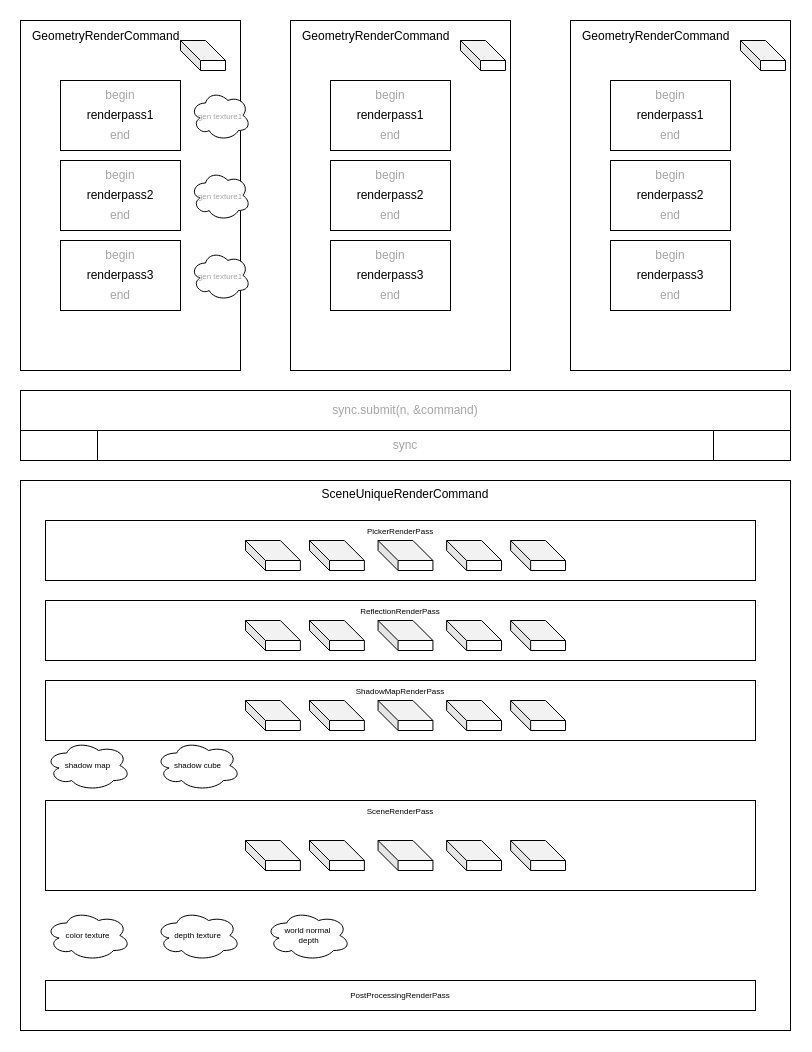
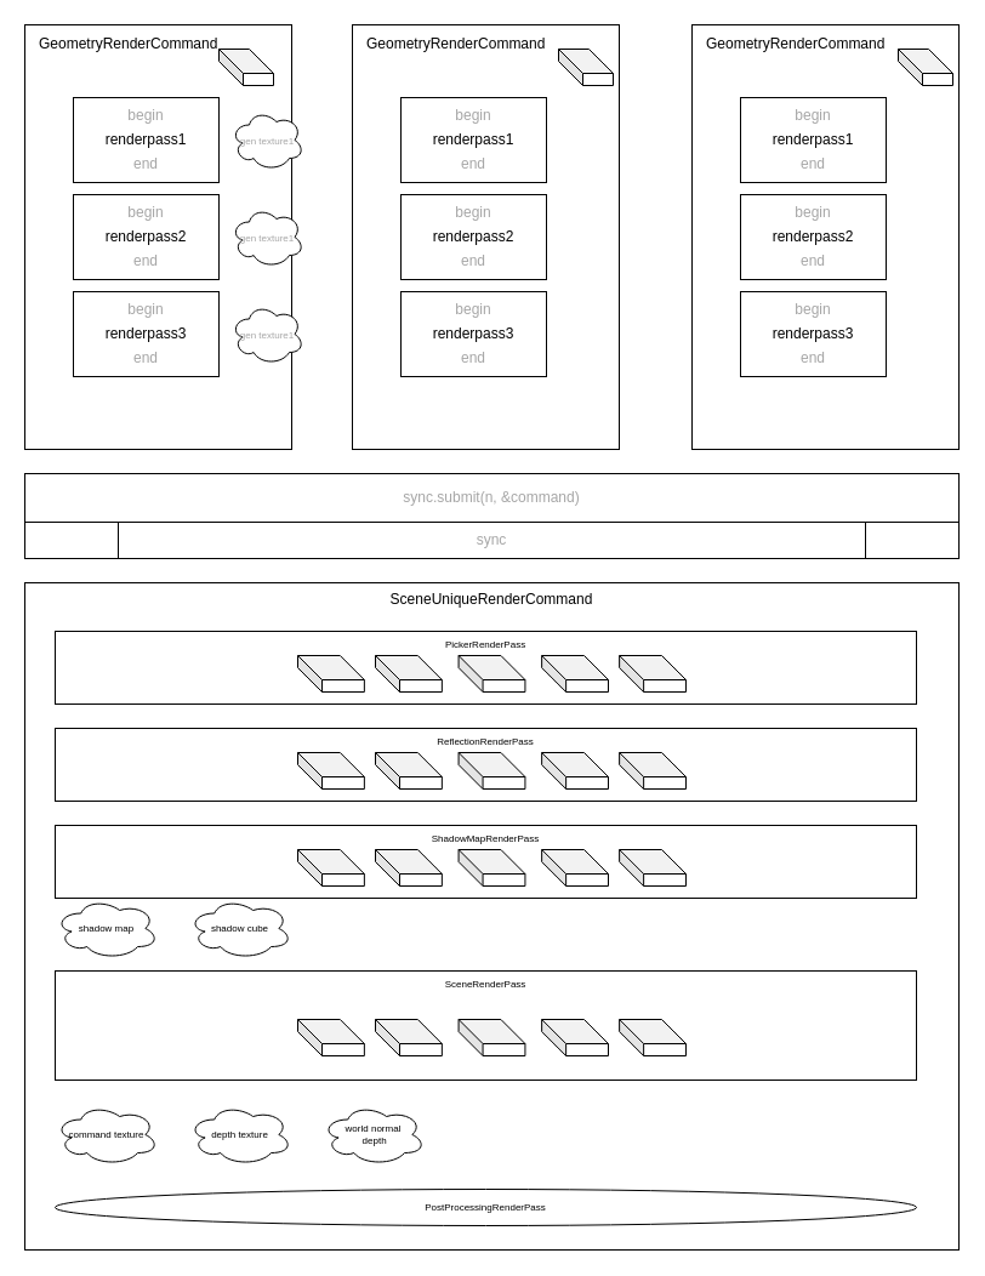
  <mxCell id="0" />
  <mxCell id="1" parent="0" />
  <mxCell id="2" value="GeometryRenderCommand&lt;br&gt;&lt;br&gt;" style="rounded=0;whiteSpace=wrap;html=1;verticalAlign=top;align=left;spacingTop=2;spacingLeft=10;spacingBottom=2;" vertex="1" parent="1"><mxGeometry x="20" y="20" width="220" height="350" as="geometry" /></mxCell>
  <mxCell id="3" value="" style="group" vertex="1" connectable="0" parent="1"><mxGeometry x="60" y="80" width="120" height="70" as="geometry" /></mxCell>
  <mxCell id="4" value="renderpass1" style="rounded=0;whiteSpace=wrap;html=1;" vertex="1" parent="3"><mxGeometry width="120" height="70" as="geometry" /></mxCell>
  <mxCell id="5" value="&lt;font color=&quot;#a6a6a6&quot;&gt;begin&lt;/font&gt;" style="text;html=1;strokeColor=none;fillColor=none;align=center;verticalAlign=middle;whiteSpace=wrap;rounded=0;" vertex="1" parent="3"><mxGeometry x="30" width="60" height="30" as="geometry" /></mxCell>
  <mxCell id="6" value="&lt;font color=&quot;#a6a6a6&quot;&gt;end&lt;/font&gt;" style="text;html=1;strokeColor=none;fillColor=none;align=center;verticalAlign=middle;whiteSpace=wrap;rounded=0;" vertex="1" parent="3"><mxGeometry x="30" y="40" width="60" height="30" as="geometry" /></mxCell>
  <mxCell id="7" value="" style="group" vertex="1" connectable="0" parent="1"><mxGeometry x="60" y="160" width="120" height="70" as="geometry" /></mxCell>
  <mxCell id="8" value="renderpass2" style="rounded=0;whiteSpace=wrap;html=1;" vertex="1" parent="7"><mxGeometry width="120" height="70" as="geometry" /></mxCell>
  <mxCell id="9" value="&lt;font color=&quot;#a6a6a6&quot;&gt;begin&lt;/font&gt;" style="text;html=1;strokeColor=none;fillColor=none;align=center;verticalAlign=middle;whiteSpace=wrap;rounded=0;" vertex="1" parent="7"><mxGeometry x="30" width="60" height="30" as="geometry" /></mxCell>
  <mxCell id="10" value="&lt;font color=&quot;#a6a6a6&quot;&gt;end&lt;/font&gt;" style="text;html=1;strokeColor=none;fillColor=none;align=center;verticalAlign=middle;whiteSpace=wrap;rounded=0;" vertex="1" parent="7"><mxGeometry x="30" y="40" width="60" height="30" as="geometry" /></mxCell>
  <mxCell id="11" value="" style="group" vertex="1" connectable="0" parent="1"><mxGeometry x="60" y="240" width="120" height="70" as="geometry" /></mxCell>
  <mxCell id="12" value="renderpass3" style="rounded=0;whiteSpace=wrap;html=1;" vertex="1" parent="11"><mxGeometry width="120" height="70" as="geometry" /></mxCell>
  <mxCell id="13" value="&lt;font color=&quot;#a6a6a6&quot;&gt;begin&lt;/font&gt;" style="text;html=1;strokeColor=none;fillColor=none;align=center;verticalAlign=middle;whiteSpace=wrap;rounded=0;" vertex="1" parent="11"><mxGeometry x="30" width="60" height="30" as="geometry" /></mxCell>
  <mxCell id="14" value="&lt;font color=&quot;#a6a6a6&quot;&gt;end&lt;/font&gt;" style="text;html=1;strokeColor=none;fillColor=none;align=center;verticalAlign=middle;whiteSpace=wrap;rounded=0;" vertex="1" parent="11"><mxGeometry x="30" y="40" width="60" height="30" as="geometry" /></mxCell>
  <mxCell id="15" value="GeometryRenderCommand&lt;br&gt;&lt;br&gt;" style="rounded=0;whiteSpace=wrap;html=1;verticalAlign=top;align=left;spacingTop=2;spacingLeft=10;spacingBottom=2;" vertex="1" parent="1"><mxGeometry x="290" y="20" width="220" height="350" as="geometry" /></mxCell>
  <mxCell id="16" value="" style="group" vertex="1" connectable="0" parent="1"><mxGeometry x="330" y="80" width="120" height="70" as="geometry" /></mxCell>
  <mxCell id="17" value="renderpass1" style="rounded=0;whiteSpace=wrap;html=1;" vertex="1" parent="16"><mxGeometry width="120" height="70" as="geometry" /></mxCell>
  <mxCell id="18" value="&lt;font color=&quot;#a6a6a6&quot;&gt;begin&lt;/font&gt;" style="text;html=1;strokeColor=none;fillColor=none;align=center;verticalAlign=middle;whiteSpace=wrap;rounded=0;" vertex="1" parent="16"><mxGeometry x="30" width="60" height="30" as="geometry" /></mxCell>
  <mxCell id="19" value="&lt;font color=&quot;#a6a6a6&quot;&gt;end&lt;/font&gt;" style="text;html=1;strokeColor=none;fillColor=none;align=center;verticalAlign=middle;whiteSpace=wrap;rounded=0;" vertex="1" parent="16"><mxGeometry x="30" y="40" width="60" height="30" as="geometry" /></mxCell>
  <mxCell id="20" value="" style="group" vertex="1" connectable="0" parent="1"><mxGeometry x="330" y="160" width="120" height="70" as="geometry" /></mxCell>
  <mxCell id="21" value="renderpass2" style="rounded=0;whiteSpace=wrap;html=1;" vertex="1" parent="20"><mxGeometry width="120" height="70" as="geometry" /></mxCell>
  <mxCell id="22" value="&lt;font color=&quot;#a6a6a6&quot;&gt;begin&lt;/font&gt;" style="text;html=1;strokeColor=none;fillColor=none;align=center;verticalAlign=middle;whiteSpace=wrap;rounded=0;" vertex="1" parent="20"><mxGeometry x="30" width="60" height="30" as="geometry" /></mxCell>
  <mxCell id="23" value="&lt;font color=&quot;#a6a6a6&quot;&gt;end&lt;/font&gt;" style="text;html=1;strokeColor=none;fillColor=none;align=center;verticalAlign=middle;whiteSpace=wrap;rounded=0;" vertex="1" parent="20"><mxGeometry x="30" y="40" width="60" height="30" as="geometry" /></mxCell>
  <mxCell id="24" value="" style="group" vertex="1" connectable="0" parent="1"><mxGeometry x="330" y="240" width="120" height="70" as="geometry" /></mxCell>
  <mxCell id="25" value="renderpass3" style="rounded=0;whiteSpace=wrap;html=1;" vertex="1" parent="24"><mxGeometry width="120" height="70" as="geometry" /></mxCell>
  <mxCell id="26" value="&lt;font color=&quot;#a6a6a6&quot;&gt;begin&lt;/font&gt;" style="text;html=1;strokeColor=none;fillColor=none;align=center;verticalAlign=middle;whiteSpace=wrap;rounded=0;" vertex="1" parent="24"><mxGeometry x="30" width="60" height="30" as="geometry" /></mxCell>
  <mxCell id="27" value="&lt;font color=&quot;#a6a6a6&quot;&gt;end&lt;/font&gt;" style="text;html=1;strokeColor=none;fillColor=none;align=center;verticalAlign=middle;whiteSpace=wrap;rounded=0;" vertex="1" parent="24"><mxGeometry x="30" y="40" width="60" height="30" as="geometry" /></mxCell>
  <mxCell id="28" value="GeometryRenderCommand&lt;br&gt;&lt;br&gt;" style="rounded=0;whiteSpace=wrap;html=1;verticalAlign=top;align=left;spacingTop=2;spacingLeft=10;spacingBottom=2;" vertex="1" parent="1"><mxGeometry x="570" y="20" width="220" height="350" as="geometry" /></mxCell>
  <mxCell id="29" value="" style="group" vertex="1" connectable="0" parent="1"><mxGeometry x="610" y="80" width="120" height="70" as="geometry" /></mxCell>
  <mxCell id="30" value="renderpass1" style="rounded=0;whiteSpace=wrap;html=1;" vertex="1" parent="29"><mxGeometry width="120" height="70" as="geometry" /></mxCell>
  <mxCell id="31" value="&lt;font color=&quot;#a6a6a6&quot;&gt;begin&lt;/font&gt;" style="text;html=1;strokeColor=none;fillColor=none;align=center;verticalAlign=middle;whiteSpace=wrap;rounded=0;" vertex="1" parent="29"><mxGeometry x="30" width="60" height="30" as="geometry" /></mxCell>
  <mxCell id="32" value="&lt;font color=&quot;#a6a6a6&quot;&gt;end&lt;/font&gt;" style="text;html=1;strokeColor=none;fillColor=none;align=center;verticalAlign=middle;whiteSpace=wrap;rounded=0;" vertex="1" parent="29"><mxGeometry x="30" y="40" width="60" height="30" as="geometry" /></mxCell>
  <mxCell id="33" value="" style="group" vertex="1" connectable="0" parent="1"><mxGeometry x="610" y="160" width="120" height="70" as="geometry" /></mxCell>
  <mxCell id="34" value="renderpass2" style="rounded=0;whiteSpace=wrap;html=1;" vertex="1" parent="33"><mxGeometry width="120" height="70" as="geometry" /></mxCell>
  <mxCell id="35" value="&lt;font color=&quot;#a6a6a6&quot;&gt;begin&lt;/font&gt;" style="text;html=1;strokeColor=none;fillColor=none;align=center;verticalAlign=middle;whiteSpace=wrap;rounded=0;" vertex="1" parent="33"><mxGeometry x="30" width="60" height="30" as="geometry" /></mxCell>
  <mxCell id="36" value="&lt;font color=&quot;#a6a6a6&quot;&gt;end&lt;/font&gt;" style="text;html=1;strokeColor=none;fillColor=none;align=center;verticalAlign=middle;whiteSpace=wrap;rounded=0;" vertex="1" parent="33"><mxGeometry x="30" y="40" width="60" height="30" as="geometry" /></mxCell>
  <mxCell id="37" value="" style="group" vertex="1" connectable="0" parent="1"><mxGeometry x="610" y="240" width="120" height="70" as="geometry" /></mxCell>
  <mxCell id="38" value="renderpass3" style="rounded=0;whiteSpace=wrap;html=1;" vertex="1" parent="37"><mxGeometry width="120" height="70" as="geometry" /></mxCell>
  <mxCell id="39" value="&lt;font color=&quot;#a6a6a6&quot;&gt;begin&lt;/font&gt;" style="text;html=1;strokeColor=none;fillColor=none;align=center;verticalAlign=middle;whiteSpace=wrap;rounded=0;" vertex="1" parent="37"><mxGeometry x="30" width="60" height="30" as="geometry" /></mxCell>
  <mxCell id="40" value="&lt;font color=&quot;#a6a6a6&quot;&gt;end&lt;/font&gt;" style="text;html=1;strokeColor=none;fillColor=none;align=center;verticalAlign=middle;whiteSpace=wrap;rounded=0;" vertex="1" parent="37"><mxGeometry x="30" y="40" width="60" height="30" as="geometry" /></mxCell>
  <mxCell id="41" value="sync.submit(n, &amp;amp;command)" style="rounded=0;whiteSpace=wrap;html=1;fontColor=#A6A6A6;" vertex="1" parent="1"><mxGeometry x="20" y="390" width="770" height="40" as="geometry" /></mxCell>
  <mxCell id="42" value="sync" style="shape=process;whiteSpace=wrap;html=1;backgroundOutline=1;fontColor=#A6A6A6;" vertex="1" parent="1"><mxGeometry x="20" y="430" width="770" height="30" as="geometry" /></mxCell>
  <mxCell id="43" value="SceneUniqueRenderCommand" style="rounded=0;whiteSpace=wrap;html=1;fontColor=#000000;verticalAlign=top;" vertex="1" parent="1"><mxGeometry x="20" y="480" width="770" height="550" as="geometry" /></mxCell>
  <mxCell id="44" value="&lt;font style=&quot;font-size: 8px;&quot;&gt;gen texture1&lt;/font&gt;" style="ellipse;shape=cloud;whiteSpace=wrap;html=1;fontColor=#A6A6A6;" vertex="1" parent="1"><mxGeometry x="190" y="90" width="60" height="50" as="geometry" /></mxCell>
  <mxCell id="45" value="&lt;font style=&quot;font-size: 8px;&quot;&gt;gen texture1&lt;/font&gt;" style="ellipse;shape=cloud;whiteSpace=wrap;html=1;fontColor=#A6A6A6;" vertex="1" parent="1"><mxGeometry x="190" y="170" width="60" height="50" as="geometry" /></mxCell>
  <mxCell id="46" value="&lt;font style=&quot;font-size: 8px;&quot;&gt;gen texture1&lt;/font&gt;" style="ellipse;shape=cloud;whiteSpace=wrap;html=1;fontColor=#A6A6A6;" vertex="1" parent="1"><mxGeometry x="190" y="250" width="60" height="50" as="geometry" /></mxCell>
  <mxCell id="47" value="PickerRenderPass" style="rounded=0;whiteSpace=wrap;html=1;fontSize=8;fontColor=#000000;verticalAlign=top;" vertex="1" parent="1"><mxGeometry x="45" y="520" width="710" height="60" as="geometry" /></mxCell>
  <mxCell id="48" value="ReflectionRenderPass" style="rounded=0;whiteSpace=wrap;html=1;fontSize=8;fontColor=#000000;verticalAlign=top;" vertex="1" parent="1"><mxGeometry x="45" y="600" width="710" height="60" as="geometry" /></mxCell>
  <mxCell id="49" value="ShadowMapRenderPass" style="rounded=0;whiteSpace=wrap;html=1;fontSize=8;fontColor=#000000;verticalAlign=top;" vertex="1" parent="1"><mxGeometry x="45" y="680" width="710" height="60" as="geometry" /></mxCell>
  <mxCell id="50" value="SceneRenderPass" style="rounded=0;whiteSpace=wrap;html=1;fontSize=8;fontColor=#000000;verticalAlign=top;" vertex="1" parent="1"><mxGeometry x="45" y="800" width="710" height="90" as="geometry" /></mxCell>
- <mxCell id="51" value="PostProcessingRenderPass" style="rounded=0;whiteSpace=wrap;html=1;fontSize=8;fontColor=#000000;" vertex="1" parent="1"><mxGeometry x="45" y="980" width="710" height="30" as="geometry" /></mxCell>
- <mxCell id="52" value="color texture" style="ellipse;shape=cloud;whiteSpace=wrap;html=1;fontSize=8;fontColor=#000000;" vertex="1" parent="1"><mxGeometry x="45" y="910" width="85" height="50" as="geometry" /></mxCell>
+ <mxCell id="51" value="PostProcessingRenderPass" style="ellipse;whiteSpace=wrap;html=1;fontSize=8;fontColor=#000000;" vertex="1" parent="1"><mxGeometry x="45" y="980" width="710" height="30" as="geometry" /></mxCell>
+ <mxCell id="52" value="command texture" style="ellipse;shape=cloud;whiteSpace=wrap;html=1;fontSize=8;fontColor=#000000;" vertex="1" parent="1"><mxGeometry x="45" y="910" width="85" height="50" as="geometry" /></mxCell>
  <mxCell id="53" value="depth&amp;nbsp;texture" style="ellipse;shape=cloud;whiteSpace=wrap;html=1;fontSize=8;fontColor=#000000;" vertex="1" parent="1"><mxGeometry x="155" y="910" width="85" height="50" as="geometry" /></mxCell>
  <mxCell id="54" value="world normal&lt;br&gt;&amp;nbsp;depth" style="ellipse;shape=cloud;whiteSpace=wrap;html=1;fontSize=8;fontColor=#000000;" vertex="1" parent="1"><mxGeometry x="265" y="910" width="85" height="50" as="geometry" /></mxCell>
  <mxCell id="55" value="shadow map" style="ellipse;shape=cloud;whiteSpace=wrap;html=1;fontSize=8;fontColor=#000000;" vertex="1" parent="1"><mxGeometry x="45" y="740" width="85" height="50" as="geometry" /></mxCell>
  <mxCell id="56" value="shadow cube" style="ellipse;shape=cloud;whiteSpace=wrap;html=1;fontSize=8;fontColor=#000000;" vertex="1" parent="1"><mxGeometry x="155" y="740" width="85" height="50" as="geometry" /></mxCell>
  <mxCell id="57" value="" style="group" vertex="1" connectable="0" parent="1"><mxGeometry x="245" y="540" width="320" height="30" as="geometry" /></mxCell>
  <mxCell id="58" value="" style="shape=cube;whiteSpace=wrap;html=1;boundedLbl=1;backgroundOutline=1;darkOpacity=0.05;darkOpacity2=0.1;fontSize=8;fontColor=#000000;" vertex="1" parent="57"><mxGeometry width="54.857" height="30" as="geometry" /></mxCell>
  <mxCell id="59" value="" style="shape=cube;whiteSpace=wrap;html=1;boundedLbl=1;backgroundOutline=1;darkOpacity=0.05;darkOpacity2=0.1;fontSize=8;fontColor=#000000;" vertex="1" parent="57"><mxGeometry x="64" width="54.857" height="30" as="geometry" /></mxCell>
  <mxCell id="60" value="" style="shape=cube;whiteSpace=wrap;html=1;boundedLbl=1;backgroundOutline=1;darkOpacity=0.05;darkOpacity2=0.1;fontSize=8;fontColor=#000000;" vertex="1" parent="57"><mxGeometry x="132.571" width="54.857" height="30" as="geometry" /></mxCell>
  <mxCell id="61" value="" style="shape=cube;whiteSpace=wrap;html=1;boundedLbl=1;backgroundOutline=1;darkOpacity=0.05;darkOpacity2=0.1;fontSize=8;fontColor=#000000;" vertex="1" parent="57"><mxGeometry x="201.143" width="54.857" height="30" as="geometry" /></mxCell>
  <mxCell id="62" value="" style="shape=cube;whiteSpace=wrap;html=1;boundedLbl=1;backgroundOutline=1;darkOpacity=0.05;darkOpacity2=0.1;fontSize=8;fontColor=#000000;" vertex="1" parent="57"><mxGeometry x="265.143" width="54.857" height="30" as="geometry" /></mxCell>
  <mxCell id="63" value="" style="group" vertex="1" connectable="0" parent="1"><mxGeometry x="245" y="620" width="320" height="30" as="geometry" /></mxCell>
  <mxCell id="64" value="" style="shape=cube;whiteSpace=wrap;html=1;boundedLbl=1;backgroundOutline=1;darkOpacity=0.05;darkOpacity2=0.1;fontSize=8;fontColor=#000000;" vertex="1" parent="63"><mxGeometry width="54.857" height="30" as="geometry" /></mxCell>
  <mxCell id="65" value="" style="shape=cube;whiteSpace=wrap;html=1;boundedLbl=1;backgroundOutline=1;darkOpacity=0.05;darkOpacity2=0.1;fontSize=8;fontColor=#000000;" vertex="1" parent="63"><mxGeometry x="64" width="54.857" height="30" as="geometry" /></mxCell>
  <mxCell id="66" value="" style="shape=cube;whiteSpace=wrap;html=1;boundedLbl=1;backgroundOutline=1;darkOpacity=0.05;darkOpacity2=0.1;fontSize=8;fontColor=#000000;" vertex="1" parent="63"><mxGeometry x="132.571" width="54.857" height="30" as="geometry" /></mxCell>
  <mxCell id="67" value="" style="shape=cube;whiteSpace=wrap;html=1;boundedLbl=1;backgroundOutline=1;darkOpacity=0.05;darkOpacity2=0.1;fontSize=8;fontColor=#000000;" vertex="1" parent="63"><mxGeometry x="201.143" width="54.857" height="30" as="geometry" /></mxCell>
  <mxCell id="68" value="" style="shape=cube;whiteSpace=wrap;html=1;boundedLbl=1;backgroundOutline=1;darkOpacity=0.05;darkOpacity2=0.1;fontSize=8;fontColor=#000000;" vertex="1" parent="63"><mxGeometry x="265.143" width="54.857" height="30" as="geometry" /></mxCell>
  <mxCell id="69" value="" style="group" vertex="1" connectable="0" parent="1"><mxGeometry x="245" y="700" width="320" height="30" as="geometry" /></mxCell>
  <mxCell id="70" value="" style="shape=cube;whiteSpace=wrap;html=1;boundedLbl=1;backgroundOutline=1;darkOpacity=0.05;darkOpacity2=0.1;fontSize=8;fontColor=#000000;" vertex="1" parent="69"><mxGeometry width="54.857" height="30" as="geometry" /></mxCell>
  <mxCell id="71" value="" style="shape=cube;whiteSpace=wrap;html=1;boundedLbl=1;backgroundOutline=1;darkOpacity=0.05;darkOpacity2=0.1;fontSize=8;fontColor=#000000;" vertex="1" parent="69"><mxGeometry x="64" width="54.857" height="30" as="geometry" /></mxCell>
  <mxCell id="72" value="" style="shape=cube;whiteSpace=wrap;html=1;boundedLbl=1;backgroundOutline=1;darkOpacity=0.05;darkOpacity2=0.1;fontSize=8;fontColor=#000000;" vertex="1" parent="69"><mxGeometry x="132.571" width="54.857" height="30" as="geometry" /></mxCell>
  <mxCell id="73" value="" style="shape=cube;whiteSpace=wrap;html=1;boundedLbl=1;backgroundOutline=1;darkOpacity=0.05;darkOpacity2=0.1;fontSize=8;fontColor=#000000;" vertex="1" parent="69"><mxGeometry x="201.143" width="54.857" height="30" as="geometry" /></mxCell>
  <mxCell id="74" value="" style="shape=cube;whiteSpace=wrap;html=1;boundedLbl=1;backgroundOutline=1;darkOpacity=0.05;darkOpacity2=0.1;fontSize=8;fontColor=#000000;" vertex="1" parent="69"><mxGeometry x="265.143" width="54.857" height="30" as="geometry" /></mxCell>
  <mxCell id="75" value="" style="group" vertex="1" connectable="0" parent="1"><mxGeometry x="245" y="840" width="320" height="30" as="geometry" /></mxCell>
  <mxCell id="76" value="" style="shape=cube;whiteSpace=wrap;html=1;boundedLbl=1;backgroundOutline=1;darkOpacity=0.05;darkOpacity2=0.1;fontSize=8;fontColor=#000000;" vertex="1" parent="75"><mxGeometry width="54.857" height="30" as="geometry" /></mxCell>
  <mxCell id="77" value="" style="shape=cube;whiteSpace=wrap;html=1;boundedLbl=1;backgroundOutline=1;darkOpacity=0.05;darkOpacity2=0.1;fontSize=8;fontColor=#000000;" vertex="1" parent="75"><mxGeometry x="64" width="54.857" height="30" as="geometry" /></mxCell>
  <mxCell id="78" value="" style="shape=cube;whiteSpace=wrap;html=1;boundedLbl=1;backgroundOutline=1;darkOpacity=0.05;darkOpacity2=0.1;fontSize=8;fontColor=#000000;" vertex="1" parent="75"><mxGeometry x="132.571" width="54.857" height="30" as="geometry" /></mxCell>
  <mxCell id="79" value="" style="shape=cube;whiteSpace=wrap;html=1;boundedLbl=1;backgroundOutline=1;darkOpacity=0.05;darkOpacity2=0.1;fontSize=8;fontColor=#000000;" vertex="1" parent="75"><mxGeometry x="201.143" width="54.857" height="30" as="geometry" /></mxCell>
  <mxCell id="80" value="" style="shape=cube;whiteSpace=wrap;html=1;boundedLbl=1;backgroundOutline=1;darkOpacity=0.05;darkOpacity2=0.1;fontSize=8;fontColor=#000000;" vertex="1" parent="75"><mxGeometry x="265.143" width="54.857" height="30" as="geometry" /></mxCell>
  <mxCell id="81" value="" style="shape=cube;whiteSpace=wrap;html=1;boundedLbl=1;backgroundOutline=1;darkOpacity=0.05;darkOpacity2=0.1;fontSize=8;fontColor=#000000;" vertex="1" parent="1"><mxGeometry x="180" y="40" width="45" height="30" as="geometry" /></mxCell>
  <mxCell id="82" value="" style="shape=cube;whiteSpace=wrap;html=1;boundedLbl=1;backgroundOutline=1;darkOpacity=0.05;darkOpacity2=0.1;fontSize=8;fontColor=#000000;" vertex="1" parent="1"><mxGeometry x="460" y="40" width="45" height="30" as="geometry" /></mxCell>
  <mxCell id="83" value="" style="shape=cube;whiteSpace=wrap;html=1;boundedLbl=1;backgroundOutline=1;darkOpacity=0.05;darkOpacity2=0.1;fontSize=8;fontColor=#000000;" vertex="1" parent="1"><mxGeometry x="740" y="40" width="45" height="30" as="geometry" /></mxCell>
